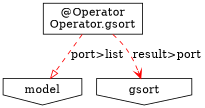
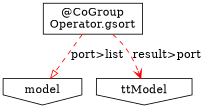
  digraph {
    node [shape=invhouse]
    edge [color=red style=dashed]
    n1 [label=model]
-   n2 [label="@Operator\nOperator.gsort" shape=box]
-   n3 [label=gsort]
+   n2 [label="@CoGroup\nOperator.gsort" shape=box]
+   n3 [label=ttModel]
    n2 -> n1 [arrowhead=onormal label="port>list"]
    n2 -> n3 [arrowhead=vee label="result>port"]
  }
